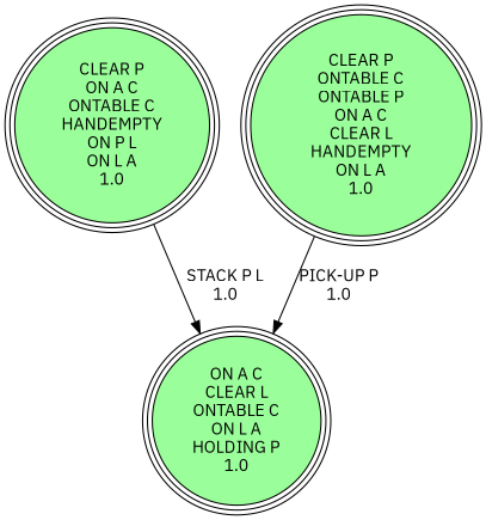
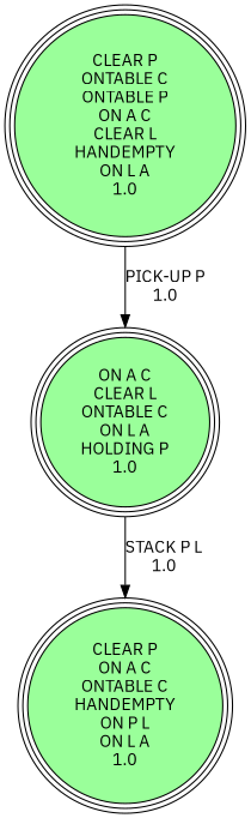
  digraph {
    fontname="IBM Plex Sans"
    node [fillcolor=palegreen1 peripheries=3 shape=circle style=filled fontname="IBM Plex Sans"]
    edge [fontname="IBM Plex Sans"]
    "ON A C\nCLEAR L\nONTABLE C\nON L A\nHOLDING P\n1.0\n"
    "CLEAR P\nON A C\nONTABLE C\nHANDEMPTY\nON P L\nON L A\n1.0\n"
    "CLEAR P\nONTABLE C\nONTABLE P\nON A C\nCLEAR L\nHANDEMPTY\nON L A\n1.0\n"
-   "CLEAR P\nON A C\nONTABLE C\nHANDEMPTY\nON P L\nON L A\n1.0\n" -> "ON A C\nCLEAR L\nONTABLE C\nON L A\nHOLDING P\n1.0\n" [label="STACK P L\n1.0\n"]
+   "ON A C\nCLEAR L\nONTABLE C\nON L A\nHOLDING P\n1.0\n" -> "CLEAR P\nON A C\nONTABLE C\nHANDEMPTY\nON P L\nON L A\n1.0\n" [label="STACK P L\n1.0\n"]
    "CLEAR P\nONTABLE C\nONTABLE P\nON A C\nCLEAR L\nHANDEMPTY\nON L A\n1.0\n" -> "ON A C\nCLEAR L\nONTABLE C\nON L A\nHOLDING P\n1.0\n" [label="PICK-UP P\n1.0\n"]
  }
